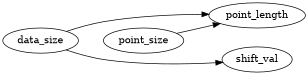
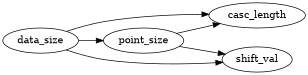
  digraph {
    rankdir=LR
    n1 [label=data_size]
-   casc_length [label=point_length]
+   casc_length
    point_size
    shift_val
    n1 -> casc_length
+   n1 -> point_size
    n1 -> shift_val
    point_size -> casc_length
+   point_size -> shift_val
  }
